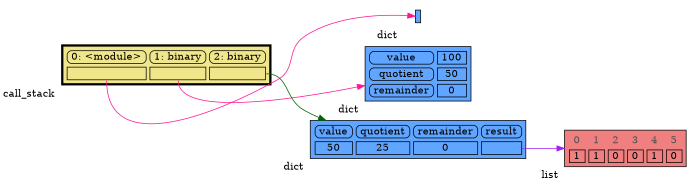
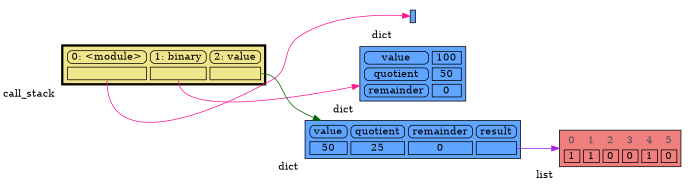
  digraph {
    rankdir=LR
    node [shape=plaintext xlabel=dict]
    edge [style=solid headport=table]
    n1 [label=< <TABLE BORDER="1" CELLBORDER="1" CELLSPACING="0" CELLPADDING="0" BGCOLOR="#60a5ff" PORT="table">     <TR><TD BORDER="0"> </TD></TR> </TABLE> >]
    n2 [label=< <TABLE BORDER="1" CELLBORDER="1" CELLSPACING="5" CELLPADDING="0" BGCOLOR="#60a5ff" PORT="table">     <TR><TD BORDER="1" STYLE="ROUNDED"> value </TD><TD BORDER="1"> 100 </TD></TR>     <TR><TD BORDER="1" STYLE="ROUNDED"> quotient </TD><TD BORDER="1"> 50 </TD></TR>     <TR><TD BORDER="1" STYLE="ROUNDED"> remainder </TD><TD BORDER="1"> 0 </TD></TR> </TABLE> >]
    n3 [label=< <TABLE BORDER="1" CELLBORDER="1" CELLSPACING="5" CELLPADDING="0" BGCOLOR="#60a5ff" PORT="table">     <TR><TD BORDER="1" STYLE="ROUNDED"> value </TD><TD BORDER="1" STYLE="ROUNDED"> quotient </TD><TD BORDER="1" STYLE="ROUNDED"> remainder </TD><TD BORDER="1" STYLE="ROUNDED"> result </TD></TR>     <TR><TD BORDER="1"> 50 </TD><TD BORDER="1"> 25 </TD><TD BORDER="1"> 0 </TD><TD BORDER="1" PORT="ref0"> </TD></TR> </TABLE> >]
    n4 [label=< <TABLE BORDER="1" CELLBORDER="1" CELLSPACING="5" CELLPADDING="0" BGCOLOR="lightcoral" PORT="table">     <TR><TD BORDER="0"><font color="#505050">0</font></TD><TD BORDER="0"><font color="#505050">1</font></TD><TD BORDER="0"><font color="#505050">2</font></TD><TD BORDER="0"><font color="#505050">3</font></TD><TD BORDER="0"><font color="#505050">4</font></TD><TD BORDER="0"><font color="#505050">5</font></TD></TR>     <TR><TD BORDER="1"> 1 </TD><TD BORDER="1"> 1 </TD><TD BORDER="1"> 0 </TD><TD BORDER="1"> 0 </TD><TD BORDER="1"> 1 </TD><TD BORDER="1"> 0 </TD></TR> </TABLE> > xlabel=list]
-   n5 [label=< <TABLE BORDER="3" CELLBORDER="1" CELLSPACING="5" CELLPADDING="0" BGCOLOR="khaki" PORT="table">     <TR><TD BORDER="1" STYLE="ROUNDED"> 0: &lt;module&gt; </TD><TD BORDER="1" STYLE="ROUNDED"> 1: binary </TD><TD BORDER="1" STYLE="ROUNDED"> 2: binary </TD></TR>     <TR><TD BORDER="1" PORT="ref0"> </TD><TD BORDER="1" PORT="ref1"> </TD><TD BORDER="1" PORT="ref2"> </TD></TR> </TABLE> > xlabel=call_stack]
+   n5 [label=< <TABLE BORDER="3" CELLBORDER="1" CELLSPACING="5" CELLPADDING="0" BGCOLOR="khaki" PORT="table">     <TR><TD BORDER="1" STYLE="ROUNDED"> 0: &lt;module&gt; </TD><TD BORDER="1" STYLE="ROUNDED"> 1: binary </TD><TD BORDER="1" STYLE="ROUNDED"> 2: value </TD></TR>     <TR><TD BORDER="1" PORT="ref0"> </TD><TD BORDER="1" PORT="ref1"> </TD><TD BORDER="1" PORT="ref2"> </TD></TR> </TABLE> > xlabel=call_stack]
    subgraph sub_1 {
      rank=same
      n1
      n2
      n3
    }
    n1 -> n2 [style=invis weight=10 headport=""]
    n2 -> n3 [style=invis weight=10 headport=""]
    n3 -> n4 [tailport=ref0 color=purple]
    n5 -> n1 [tailport=ref0 color=deeppink]
    n5 -> n2 [tailport=ref1 color=deeppink]
    n5 -> n3 [tailport=ref2 color=darkgreen]
  }
